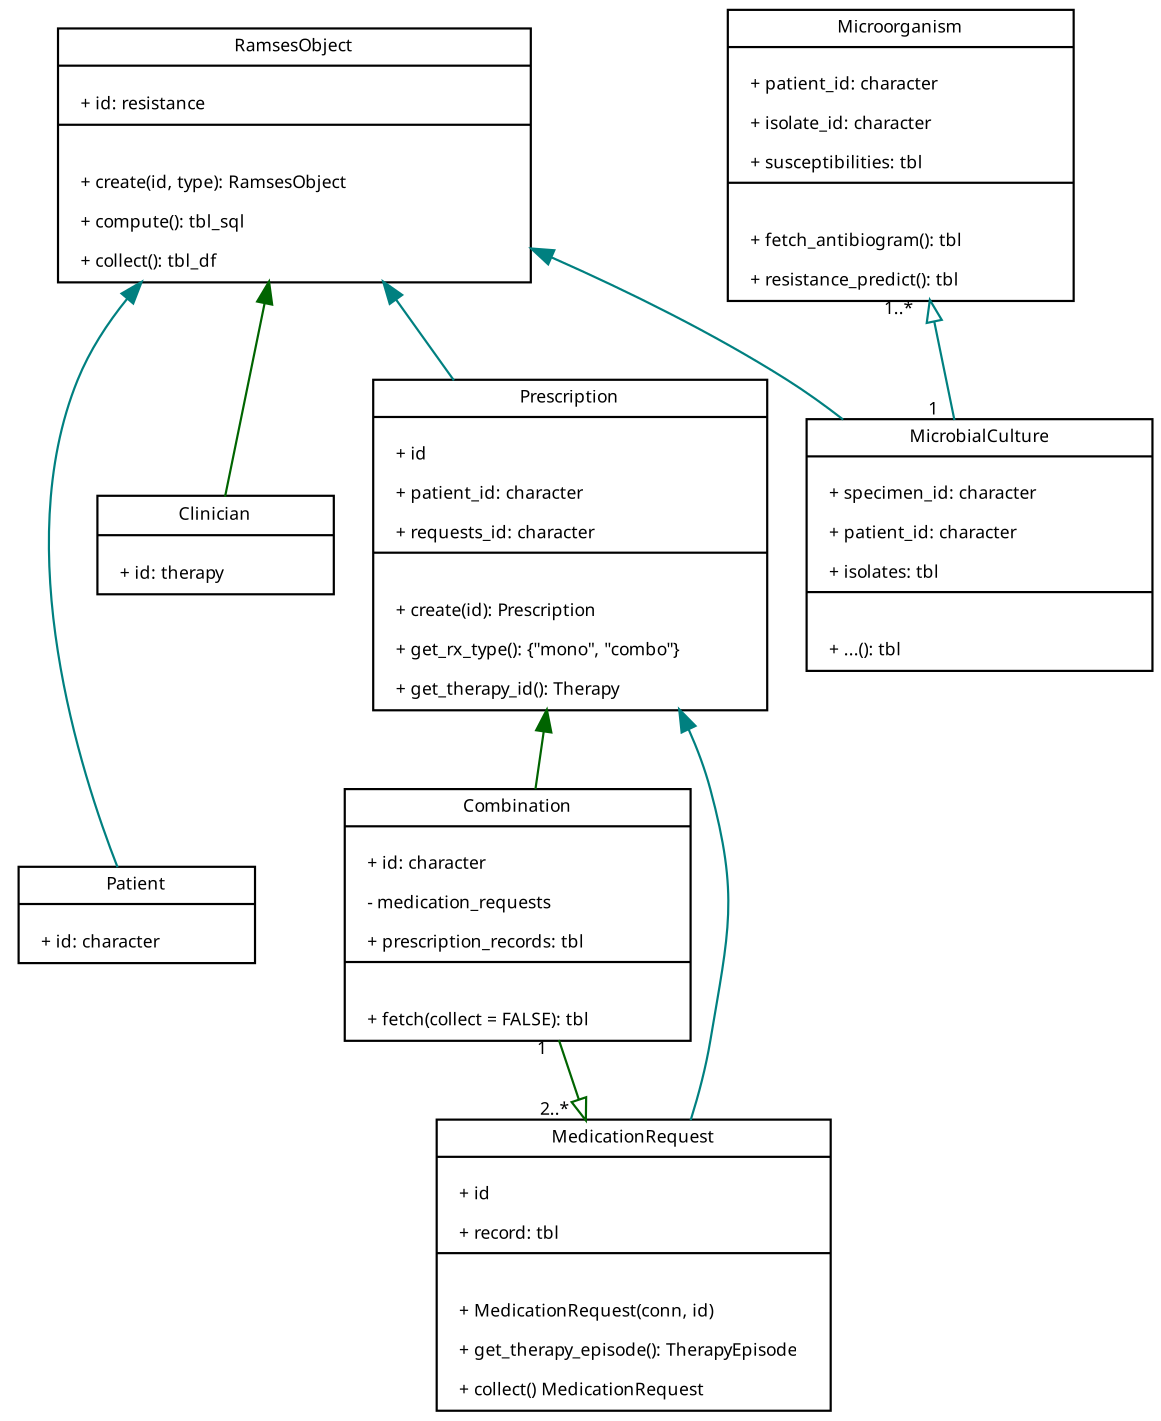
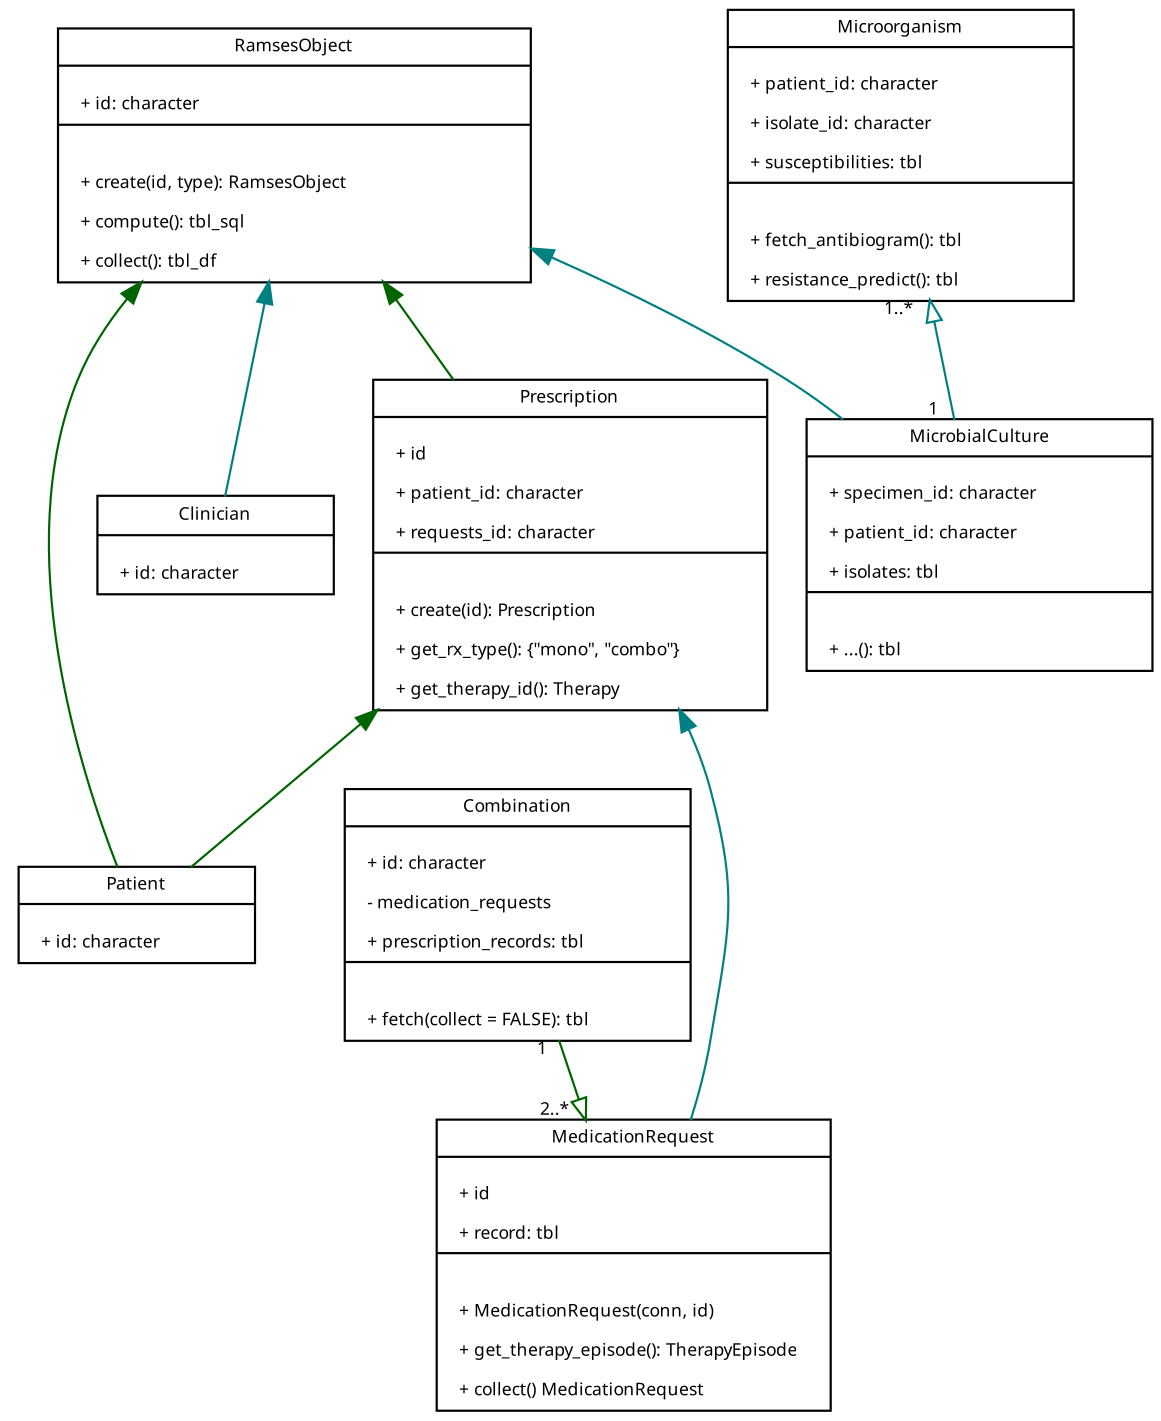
  digraph {
    fontsize=8
    node [fontname="Droid Sans Mono" fontsize=8 shape=record]
    edge [color=teal dir=back fontname="Droid Sans Mono" fontsize=8]
-   n1 [label="{RamsesObject|\n  + id: resistance\l|\n  \n  + create(id, type): RamsesObject\l\n  + compute(): tbl_sql\l\n  + collect(): tbl_df \l}" width=3]
+   n1 [label="{RamsesObject|\n  + id: character\l|\n  \n  + create(id, type): RamsesObject\l\n  + compute(): tbl_sql\l\n  + collect(): tbl_df \l}" width=3]
    n2 [label="{Patient|\n  + id: character\l}" width=1.5]
-   n3 [label="{Clinician|\n  + id: therapy\l}" width=1.5]
+   n3 [label="{Clinician|\n  + id: character\l}" width=1.5]
    n4 [label="{Prescription|\n  + id\l\n  + patient_id: character\l\n  + requests_id: character\l|\n  \n  + create(id): Prescription\l\n  + get_rx_type(): \{\"mono\", \"combo\"\}\l\n  + get_therapy_id(): Therapy\l}" width=2.5]
    n5 [label="{MicrobialCulture|\n  + specimen_id: character\l\n  + patient_id: character\l\n  + isolates: tbl\l|\n\n  + ...(): tbl\l}" width=2.2]
    n6 [label="{Combination|\n  + id: character\l\n  - medication_requests\l\n  + prescription_records: tbl\l|\n  \n  + fetch(collect = FALSE): tbl\l}" width=2.2]
    n7 [label="{MedicationRequest|\n  + id \l\n  + record: tbl \l|\n  \n  + MedicationRequest(conn, id)\l\n  + get_therapy_episode(): TherapyEpisode\l\n  + collect() MedicationRequest \l}" width=2.5]
    n8 [label="{Microorganism|\n  + patient_id: character\l\n  + isolate_id: character\l\n  + susceptibilities: tbl\l|\n  \n  + fetch_antibiogram(): tbl\l\n  + resistance_predict(): tbl\l}" width=2.2]
-   n1 -> n2
-   n1 -> n3 [color=darkgreen]
-   n1 -> n4
+   n1 -> n2 [color=darkgreen]
+   n1 -> n3
+   n1 -> n4 [color=darkgreen]
    n1 -> n5
-   n4 -> n6 [color=darkgreen]
+   n4 -> n2 [color=darkgreen]
    n4 -> n7
    n5 -> n8 [arrowhead=onormal constraint=false headlabel="1..*   " taillabel="1   " dir=""]
    n6 -> n7 [arrowhead=onormal color=darkgreen headlabel="2..*   " taillabel="1  " dir=""]
  }
